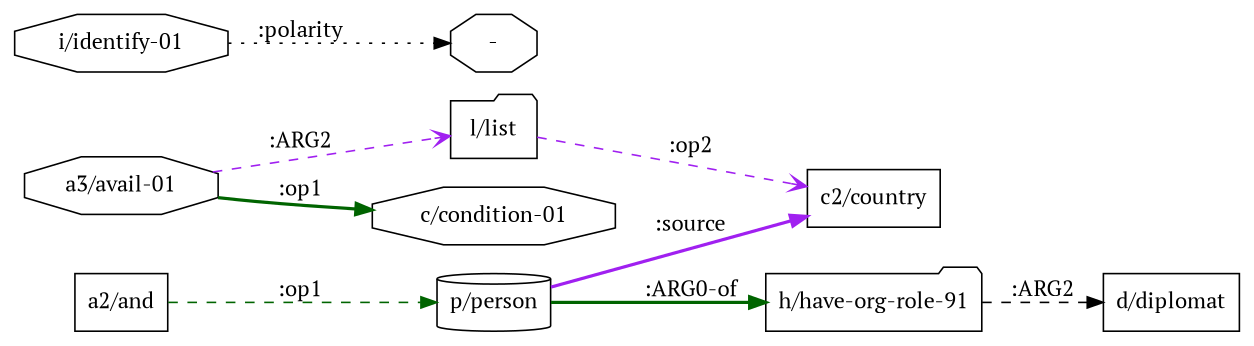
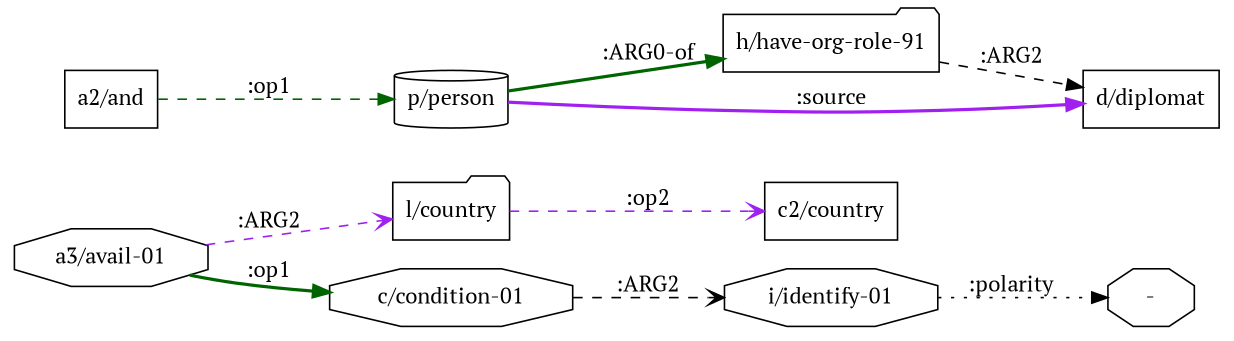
  digraph {
    fontname="PT Serif"
    rankdir=LR
    node [fontname="PT Serif" shape=octagon]
    edge [arrowhead=normal color=purple fontname="PT Serif" style=dashed]
    n1 [label="a3/avail-01"]
-   n2 [label="l/list" shape=folder]
+   n2 [label="l/country" shape=folder]
    n3 [label="c/condition-01"]
    n4 [label="c2/country" shape=box]
    n5 [label="i/identify-01"]
    n6 [label="-"]
    n7 [label="a2/and" shape=box]
    n8 [label="p/person" shape=cylinder]
    n9 [label="h/have-org-role-91" shape=folder]
    n10 [label="d/diplomat" shape=box]
    n1 -> n2 [arrowhead=vee label=":ARG2"]
    n1 -> n3 [color=darkgreen label=":op1" style=bold]
    n2 -> n4 [arrowhead=vee label=":op2"]
+   n3 -> n5 [arrowhead=vee color=black label=":ARG2"]
    n5 -> n6 [color=black label=":polarity" style=dotted]
    n7 -> n8 [color=darkgreen label=":op1"]
-   n8 -> n4 [label=":source" style=bold]
+   n8 -> n10 [label=":source" style=bold]
    n8 -> n9 [color=darkgreen label=":ARG0-of" style=bold]
    n9 -> n10 [color=black label=":ARG2"]
  }
